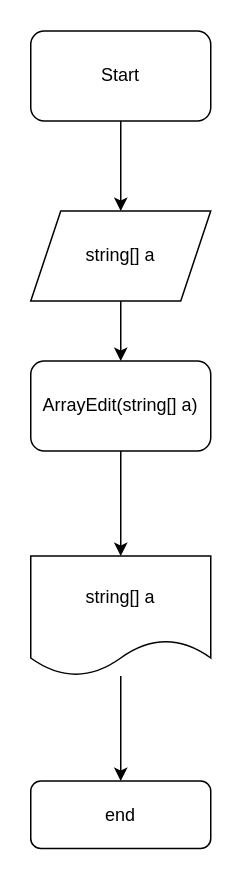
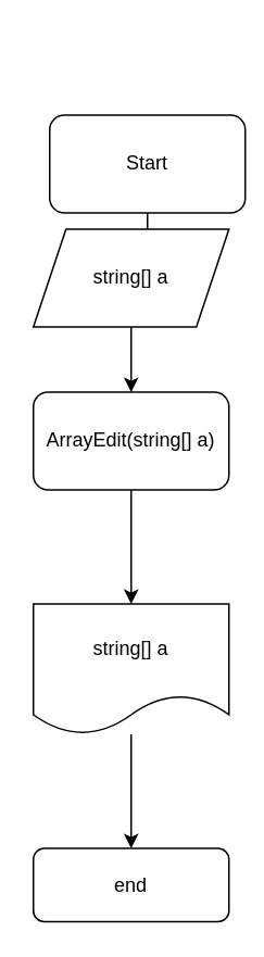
  <mxCell id="0" />
  <mxCell id="1" parent="0" />
  <mxCell id="2" value="" style="edgeStyle=orthogonalEdgeStyle;rounded=0;orthogonalLoop=1;jettySize=auto;html=1;" edge="1" parent="1" source="3" target="6"><mxGeometry relative="1" as="geometry" /></mxCell>
- <mxCell id="3" value="Start" style="rounded=1;whiteSpace=wrap;html=1;" vertex="1" parent="1"><mxGeometry x="20" y="20" width="120" height="60" as="geometry" /></mxCell>
+ <mxCell id="3" value="Start" style="rounded=1;whiteSpace=wrap;html=1;" vertex="1" parent="1"><mxGeometry x="30" y="70" width="120" height="60" as="geometry" /></mxCell>
  <mxCell id="4" value="end" style="rounded=1;whiteSpace=wrap;html=1;" vertex="1" parent="1"><mxGeometry x="20" y="520" width="120" height="45" as="geometry" /></mxCell>
  <mxCell id="5" value="" style="edgeStyle=orthogonalEdgeStyle;rounded=0;orthogonalLoop=1;jettySize=auto;html=1;" edge="1" parent="1" source="6" target="8"><mxGeometry relative="1" as="geometry" /></mxCell>
  <mxCell id="6" value="string[] a" style="shape=parallelogram;perimeter=parallelogramPerimeter;whiteSpace=wrap;html=1;fixedSize=1;" vertex="1" parent="1"><mxGeometry x="20" y="140" width="120" height="60" as="geometry" /></mxCell>
  <mxCell id="7" value="" style="edgeStyle=orthogonalEdgeStyle;rounded=0;orthogonalLoop=1;jettySize=auto;html=1;" edge="1" parent="1" source="8" target="10"><mxGeometry relative="1" as="geometry" /></mxCell>
  <mxCell id="8" value="ArrayEdit(string[] a)" style="whiteSpace=wrap;html=1;rounded=1;" vertex="1" parent="1"><mxGeometry x="20" y="240" width="120" height="60" as="geometry" /></mxCell>
  <mxCell id="9" value="" style="edgeStyle=orthogonalEdgeStyle;rounded=0;orthogonalLoop=1;jettySize=auto;html=1;" edge="1" parent="1" source="10" target="4"><mxGeometry relative="1" as="geometry" /></mxCell>
  <mxCell id="10" value="string[] a" style="shape=document;whiteSpace=wrap;html=1;boundedLbl=1;" vertex="1" parent="1"><mxGeometry x="20" y="370" width="120" height="80" as="geometry" /></mxCell>
